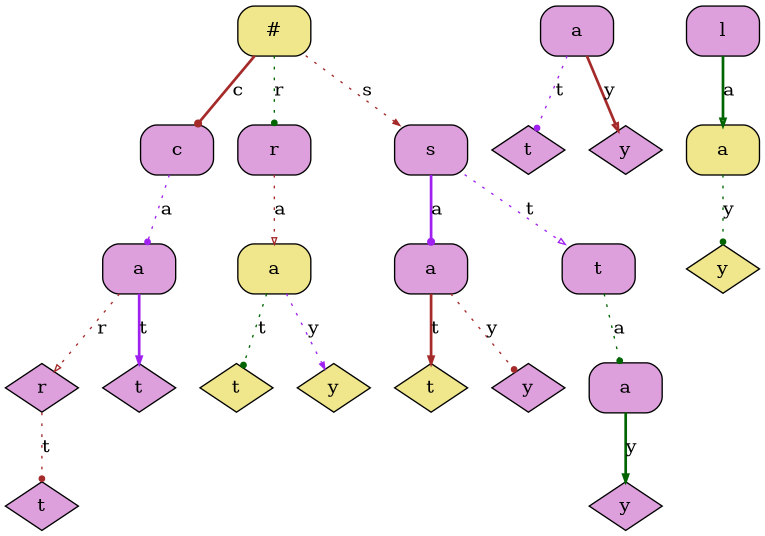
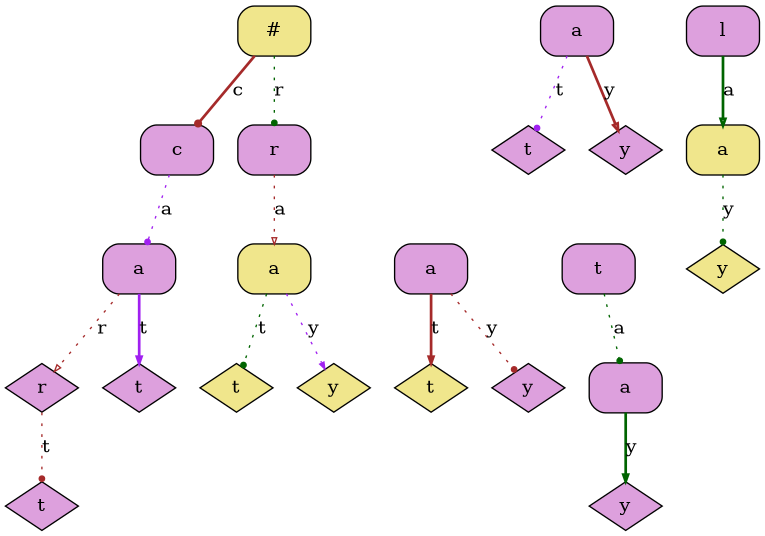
  digraph {
    node [fillcolor=plum fixedsize=true shape=Mrecord style=filled]
    edge [arrowhead=dot arrowsize=0.5 color=brown style=dotted]
    n1 [fillcolor=khaki label="#"]
    n2 [label=c]
    n3 [label=r]
-   n4 [label=s]
    n5 [label=a]
    n6 [fillcolor=khaki label=a]
    n7 [label=a]
    n8 [label=t]
    n9 [label=r shape=diamond]
    n10 [label=t shape=diamond]
    n11 [label=a]
    n12 [label=t shape=diamond]
    n13 [label=y shape=diamond]
    n14 [label=l]
    n15 [fillcolor=khaki label=a]
    n16 [fillcolor=khaki label=t shape=diamond]
    n17 [fillcolor=khaki label=y shape=diamond]
    n18 [fillcolor=khaki label=t shape=diamond]
    n19 [label=y shape=diamond]
    n20 [label=a]
    n21 [label=t shape=diamond]
    n22 [fillcolor=khaki label=y shape=diamond]
    n23 [label=y shape=diamond]
    n1 -> n2 [label=c style=bold]
    n1 -> n3 [color=darkgreen label=r]
-   n1 -> n4 [arrowhead=normal label=s]
    n2 -> n5 [color=purple label=a]
    n3 -> n6 [arrowhead=onormal label=a]
-   n4 -> n7 [color=purple label=a style=bold]
-   n4 -> n8 [arrowhead=onormal color=purple label=t]
    n5 -> n9 [arrowhead=onormal label=r]
    n5 -> n10 [arrowhead=normal color=purple label=t style=bold]
    n6 -> n16 [color=darkgreen label=t]
    n6 -> n17 [arrowhead=normal color=purple label=y]
    n7 -> n18 [arrowhead=normal label=t style=bold]
    n7 -> n19 [label=y]
    n8 -> n20 [color=darkgreen label=a]
    n9 -> n21 [label=t]
    n11 -> n12 [color=purple label=t]
    n11 -> n13 [arrowhead=onormal label=y style=bold]
    n14 -> n15 [arrowhead=onormal color=darkgreen label=a style=bold]
    n15 -> n22 [color=darkgreen label=y]
    n20 -> n23 [arrowhead=normal color=darkgreen label=y style=bold]
  }
